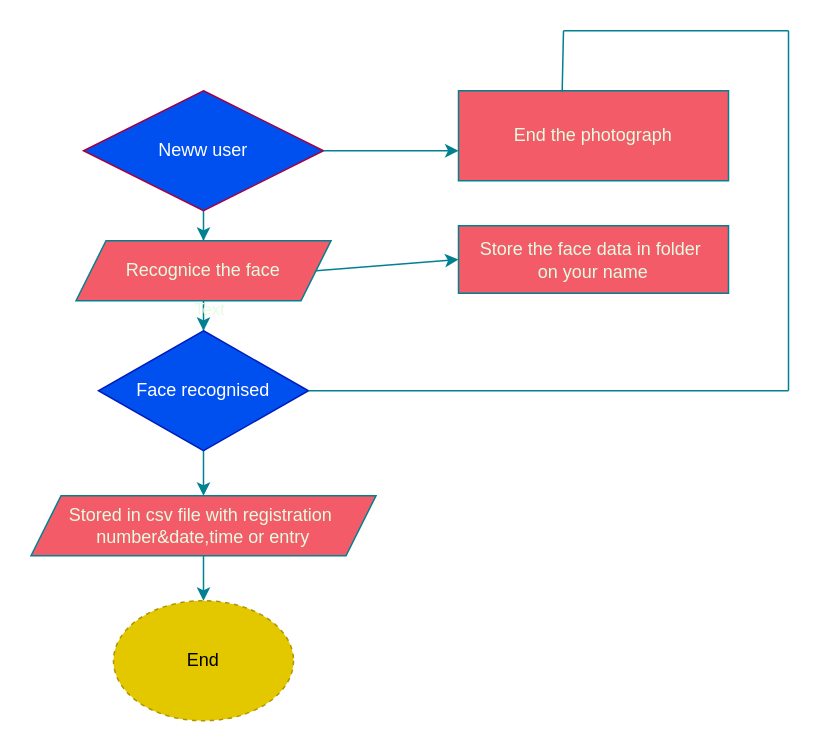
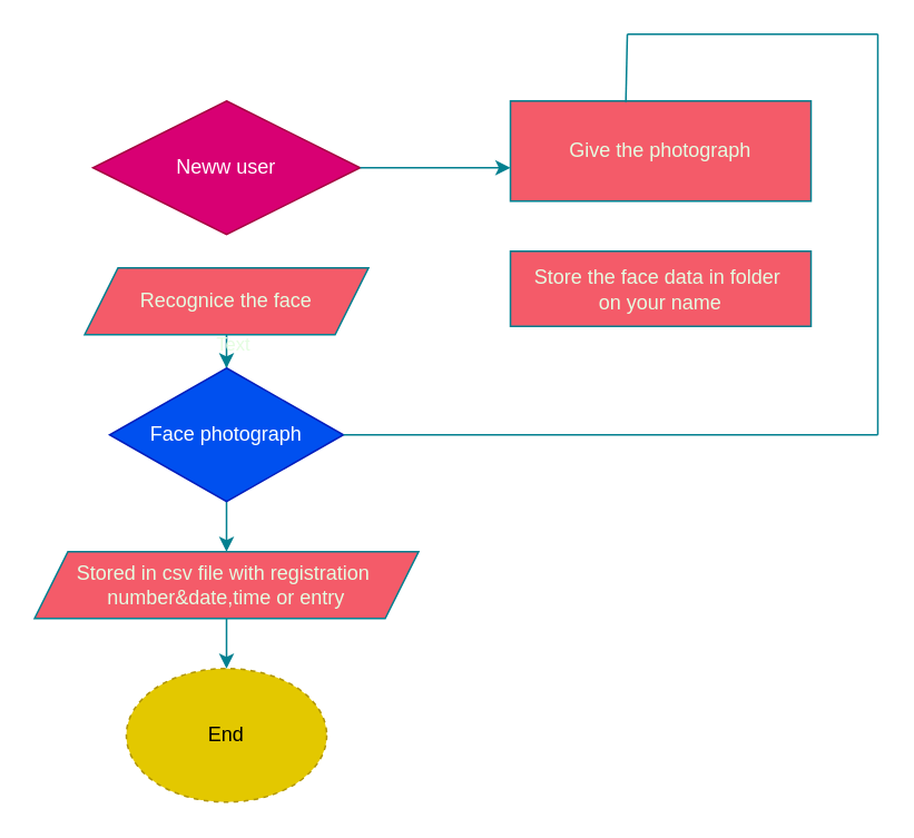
  <mxCell id="0" />
  <mxCell id="1" parent="0" />
- <mxCell id="2" value="" style="edgeStyle=orthogonalEdgeStyle;rounded=0;orthogonalLoop=1;jettySize=auto;html=1;strokeColor=#028090;fontColor=default;fillColor=#F45B69;labelBackgroundColor=none;" edge="1" parent="1" source="3" target="6"><mxGeometry relative="1" as="geometry" /></mxCell>
- <mxCell id="3" value="Neww user" style="rhombus;whiteSpace=wrap;html=1;fillColor=#0050ef;strokeColor=#A50040;fontColor=#ffffff;labelBackgroundColor=none;" vertex="1" parent="1"><mxGeometry x="55" y="60" width="160" height="80" as="geometry" /></mxCell>
+ <mxCell id="3" value="Neww user" style="rhombus;whiteSpace=wrap;html=1;fillColor=#d80073;strokeColor=#A50040;fontColor=#ffffff;labelBackgroundColor=none;" vertex="1" parent="1"><mxGeometry x="55" y="60" width="160" height="80" as="geometry" /></mxCell>
  <mxCell id="4" value="" style="edgeStyle=orthogonalEdgeStyle;rounded=0;orthogonalLoop=1;jettySize=auto;html=1;strokeColor=#028090;fontColor=default;fillColor=#F45B69;labelBackgroundColor=none;" edge="1" parent="1" source="6" target="8"><mxGeometry relative="1" as="geometry" /></mxCell>
  <mxCell id="5" value="Text" style="edgeLabel;html=1;align=center;verticalAlign=middle;resizable=0;points=[];strokeColor=#028090;fontColor=#E4FDE1;fillColor=#F45B69;labelBackgroundColor=none;" vertex="1" connectable="0" parent="4"><mxGeometry x="0.5" y="3" relative="1" as="geometry"><mxPoint as="offset" /></mxGeometry></mxCell>
  <mxCell id="6" value="Recognice the face" style="shape=parallelogram;perimeter=parallelogramPerimeter;whiteSpace=wrap;html=1;fixedSize=1;fillColor=#F45B69;strokeColor=#028090;fontColor=#E4FDE1;labelBackgroundColor=none;" vertex="1" parent="1"><mxGeometry x="50" y="160" width="170" height="40" as="geometry" /></mxCell>
  <mxCell id="7" value="" style="edgeStyle=orthogonalEdgeStyle;rounded=0;orthogonalLoop=1;jettySize=auto;html=1;strokeColor=#028090;fontColor=default;fillColor=#F45B69;labelBackgroundColor=none;" edge="1" parent="1" source="8" target="10"><mxGeometry relative="1" as="geometry" /></mxCell>
- <mxCell id="8" value="Face recognised" style="rhombus;whiteSpace=wrap;html=1;fillColor=#0050ef;strokeColor=#001DBC;fontColor=#ffffff;labelBackgroundColor=none;" vertex="1" parent="1"><mxGeometry x="65" y="220" width="140" height="80" as="geometry" /></mxCell>
+ <mxCell id="8" value="Face photograph" style="rhombus;whiteSpace=wrap;html=1;fillColor=#0050ef;strokeColor=#001DBC;fontColor=#ffffff;labelBackgroundColor=none;" vertex="1" parent="1"><mxGeometry x="65" y="220" width="140" height="80" as="geometry" /></mxCell>
  <mxCell id="9" value="" style="edgeStyle=orthogonalEdgeStyle;rounded=0;orthogonalLoop=1;jettySize=auto;html=1;strokeColor=#028090;fontColor=default;fillColor=#F45B69;labelBackgroundColor=none;" edge="1" parent="1" source="10" target="11"><mxGeometry relative="1" as="geometry" /></mxCell>
  <mxCell id="10" value="Stored in csv file with registration&amp;nbsp;&lt;div&gt;number&amp;amp;date,time or entry&lt;/div&gt;" style="shape=parallelogram;perimeter=parallelogramPerimeter;whiteSpace=wrap;html=1;fixedSize=1;fillColor=#F45B69;strokeColor=#028090;fontColor=#E4FDE1;labelBackgroundColor=none;" vertex="1" parent="1"><mxGeometry x="20" y="330" width="230" height="40" as="geometry" /></mxCell>
  <mxCell id="11" value="End" style="ellipse;whiteSpace=wrap;html=1;fillColor=#e3c800;strokeColor=#B09500;fontColor=#000000;labelBackgroundColor=none;dashed=1;" vertex="1" parent="1"><mxGeometry x="75" y="400" width="120" height="80" as="geometry" /></mxCell>
- <mxCell id="12" value="End the photograph" style="rounded=0;whiteSpace=wrap;html=1;strokeColor=#028090;fontColor=#E4FDE1;fillColor=#F45B69;labelBackgroundColor=none;" vertex="1" parent="1"><mxGeometry x="305" y="60" width="180" height="60" as="geometry" /></mxCell>
+ <mxCell id="12" value="Give the photograph" style="rounded=0;whiteSpace=wrap;html=1;strokeColor=#028090;fontColor=#E4FDE1;fillColor=#F45B69;labelBackgroundColor=none;" vertex="1" parent="1"><mxGeometry x="305" y="60" width="180" height="60" as="geometry" /></mxCell>
  <mxCell id="13" value="Store the face data in folder&amp;nbsp;&lt;div&gt;on your name&lt;/div&gt;" style="rounded=0;whiteSpace=wrap;html=1;strokeColor=#028090;fontColor=#E4FDE1;fillColor=#F45B69;labelBackgroundColor=none;" vertex="1" parent="1"><mxGeometry x="305" y="150" width="180" height="45" as="geometry" /></mxCell>
  <mxCell id="14" value="" style="endArrow=none;html=1;rounded=0;strokeColor=#028090;fontColor=#E4FDE1;fillColor=#F45B69;exitX=1;exitY=0.5;exitDx=0;exitDy=0;" edge="1" parent="1" source="8"><mxGeometry width="50" height="50" relative="1" as="geometry"><mxPoint x="195" y="240" as="sourcePoint" /><mxPoint x="525" y="260" as="targetPoint" /><Array as="points" /></mxGeometry></mxCell>
  <mxCell id="15" value="" style="endArrow=none;html=1;rounded=0;strokeColor=#028090;fontColor=#E4FDE1;fillColor=#F45B69;" edge="1" parent="1"><mxGeometry width="50" height="50" relative="1" as="geometry"><mxPoint x="525" y="260" as="sourcePoint" /><mxPoint x="525" y="20" as="targetPoint" /><Array as="points" /></mxGeometry></mxCell>
  <mxCell id="16" value="" style="endArrow=none;html=1;rounded=0;strokeColor=#028090;fontColor=#E4FDE1;fillColor=#F45B69;" edge="1" parent="1"><mxGeometry width="50" height="50" relative="1" as="geometry"><mxPoint x="375" y="20" as="sourcePoint" /><mxPoint x="525" y="20" as="targetPoint" /></mxGeometry></mxCell>
  <mxCell id="17" value="" style="endArrow=none;html=1;rounded=0;strokeColor=#028090;fontColor=#E4FDE1;fillColor=#F45B69;exitX=0.384;exitY=0.01;exitDx=0;exitDy=0;exitPerimeter=0;" edge="1" parent="1" source="12"><mxGeometry width="50" height="50" relative="1" as="geometry"><mxPoint x="375" y="50" as="sourcePoint" /><mxPoint x="375" y="20" as="targetPoint" /></mxGeometry></mxCell>
  <mxCell id="18" value="" style="endArrow=classic;html=1;rounded=0;strokeColor=#028090;fontColor=#E4FDE1;fillColor=#F45B69;" edge="1" parent="1"><mxGeometry width="50" height="50" relative="1" as="geometry"><mxPoint x="215" y="100" as="sourcePoint" /><mxPoint x="305" y="100" as="targetPoint" /><Array as="points" /></mxGeometry></mxCell>
- <mxCell id="19" value="" style="endArrow=classic;html=1;rounded=0;strokeColor=#028090;fontColor=#E4FDE1;fillColor=#F45B69;entryX=0;entryY=0.5;entryDx=0;entryDy=0;exitX=1;exitY=0.5;exitDx=0;exitDy=0;" edge="1" parent="1" source="6" target="13"><mxGeometry width="50" height="50" relative="1" as="geometry"><mxPoint x="155" y="240" as="sourcePoint" /><mxPoint x="205" y="190" as="targetPoint" /></mxGeometry></mxCell>
